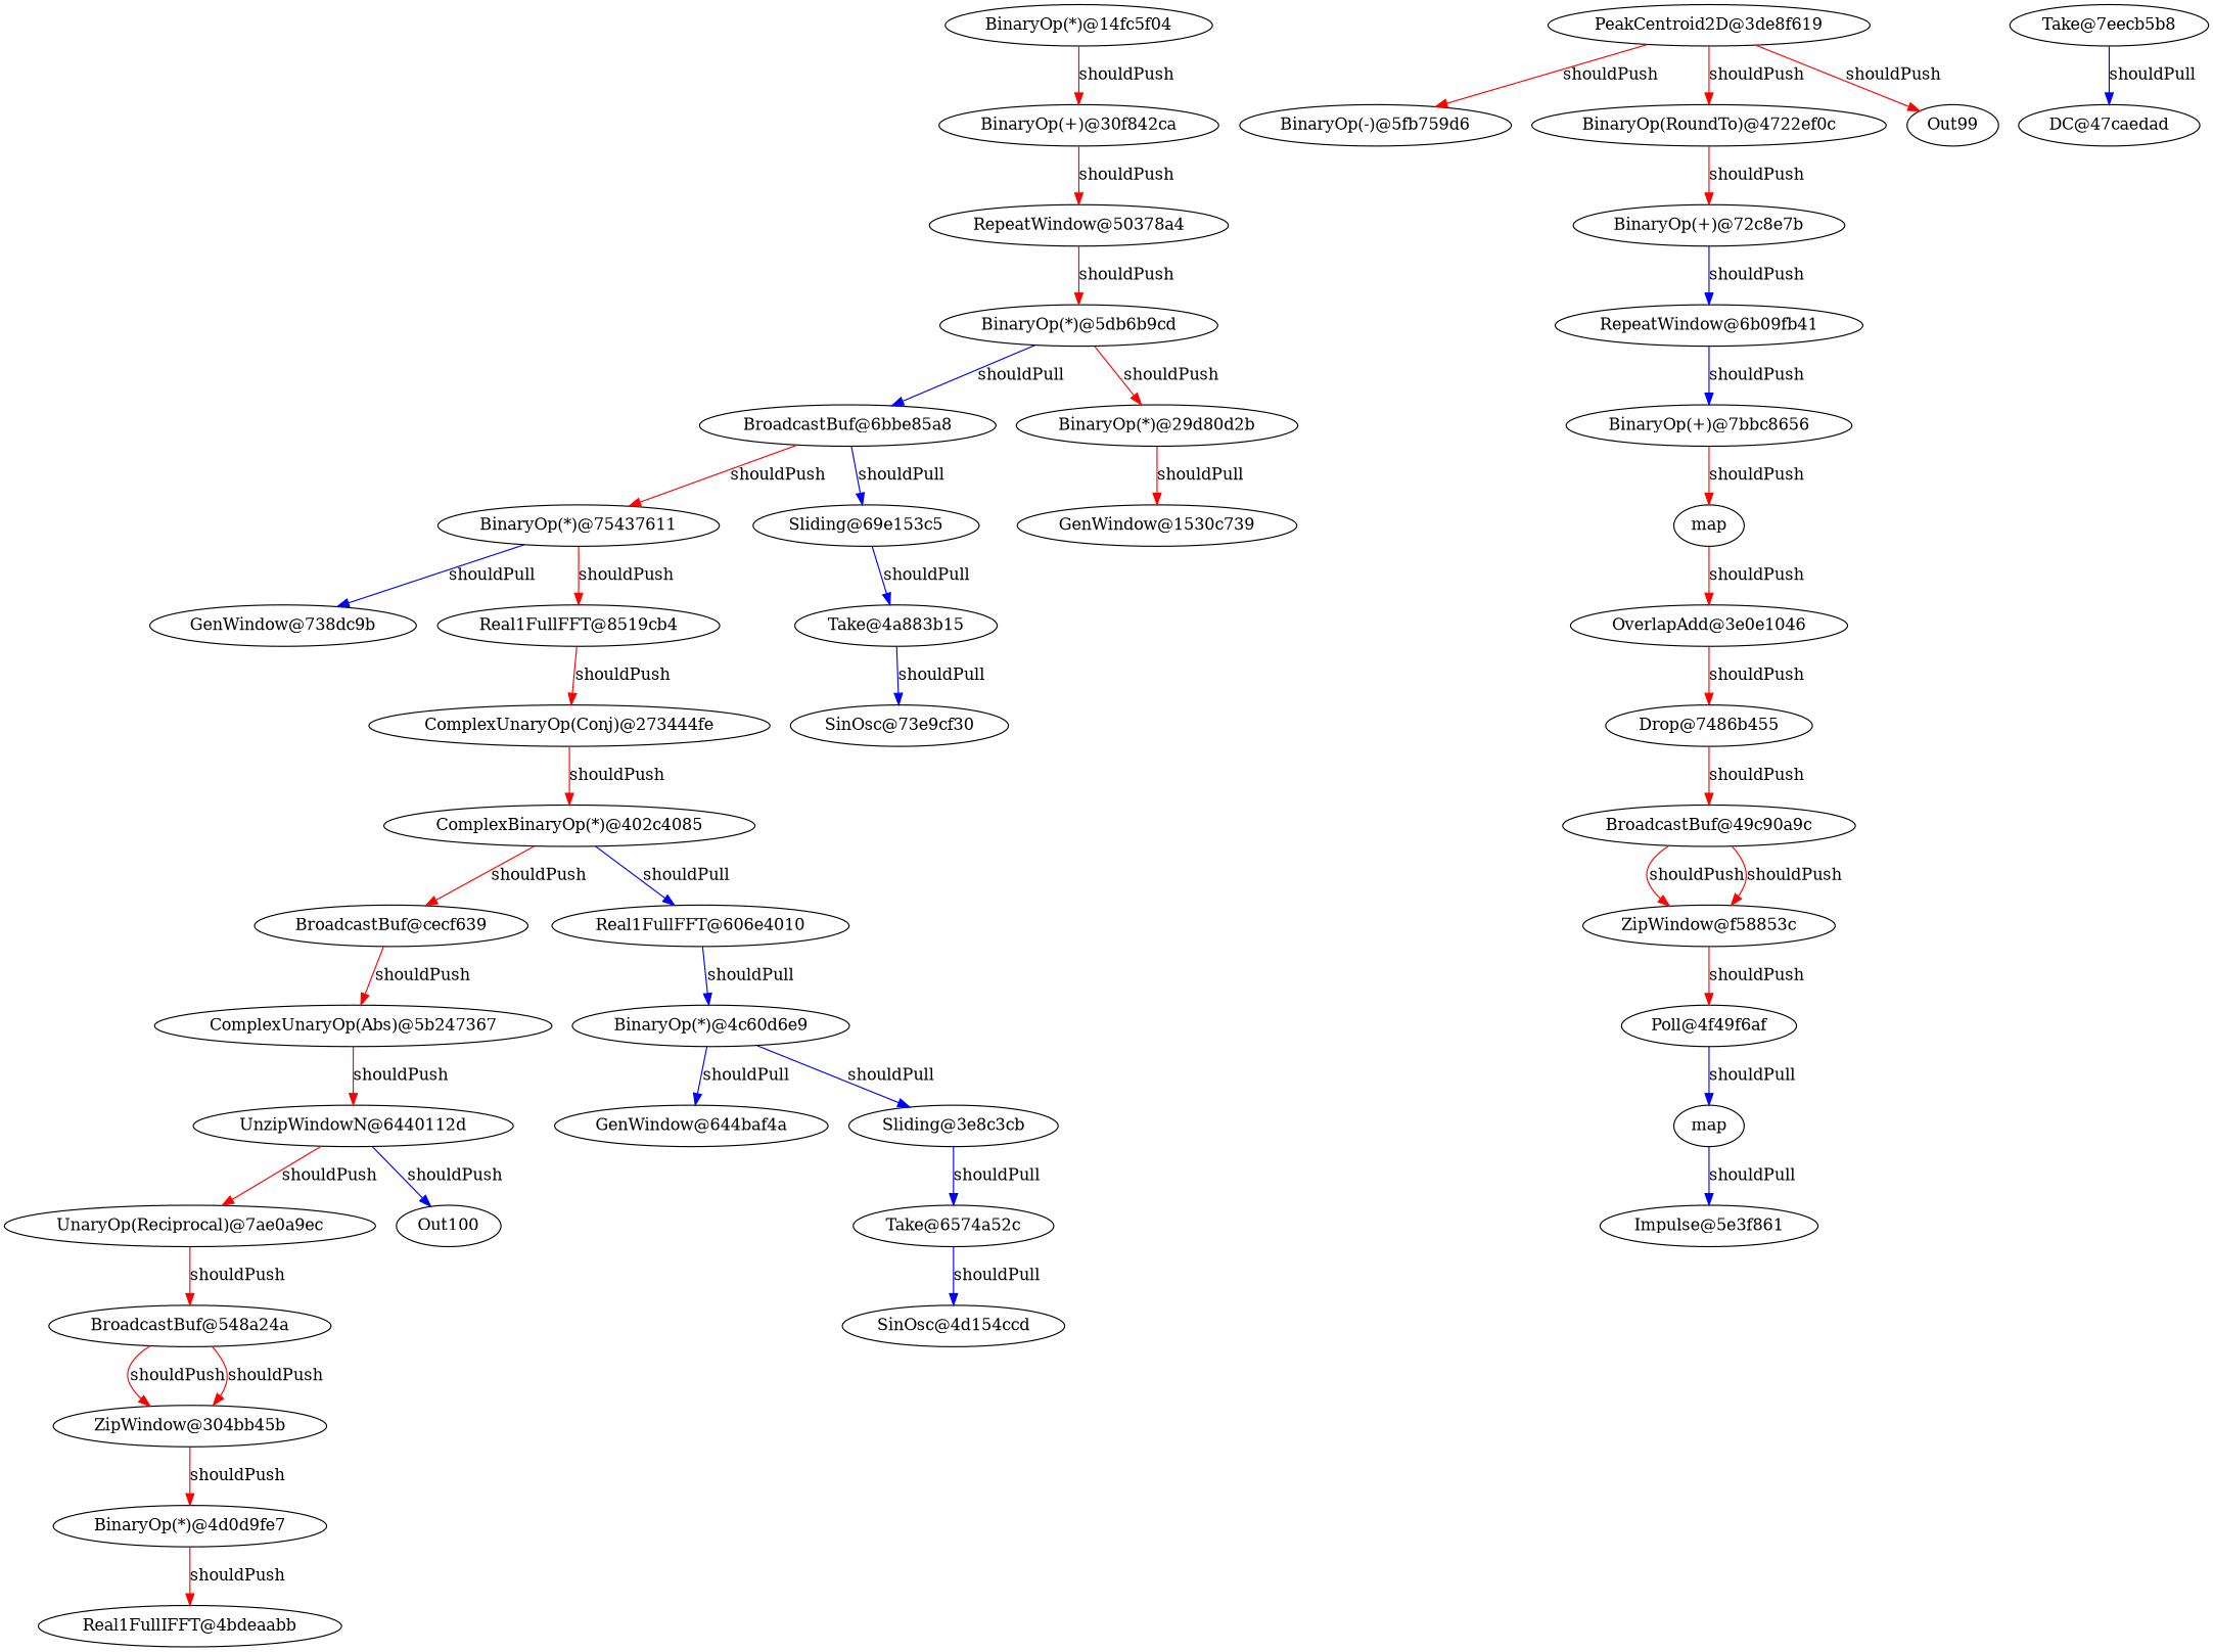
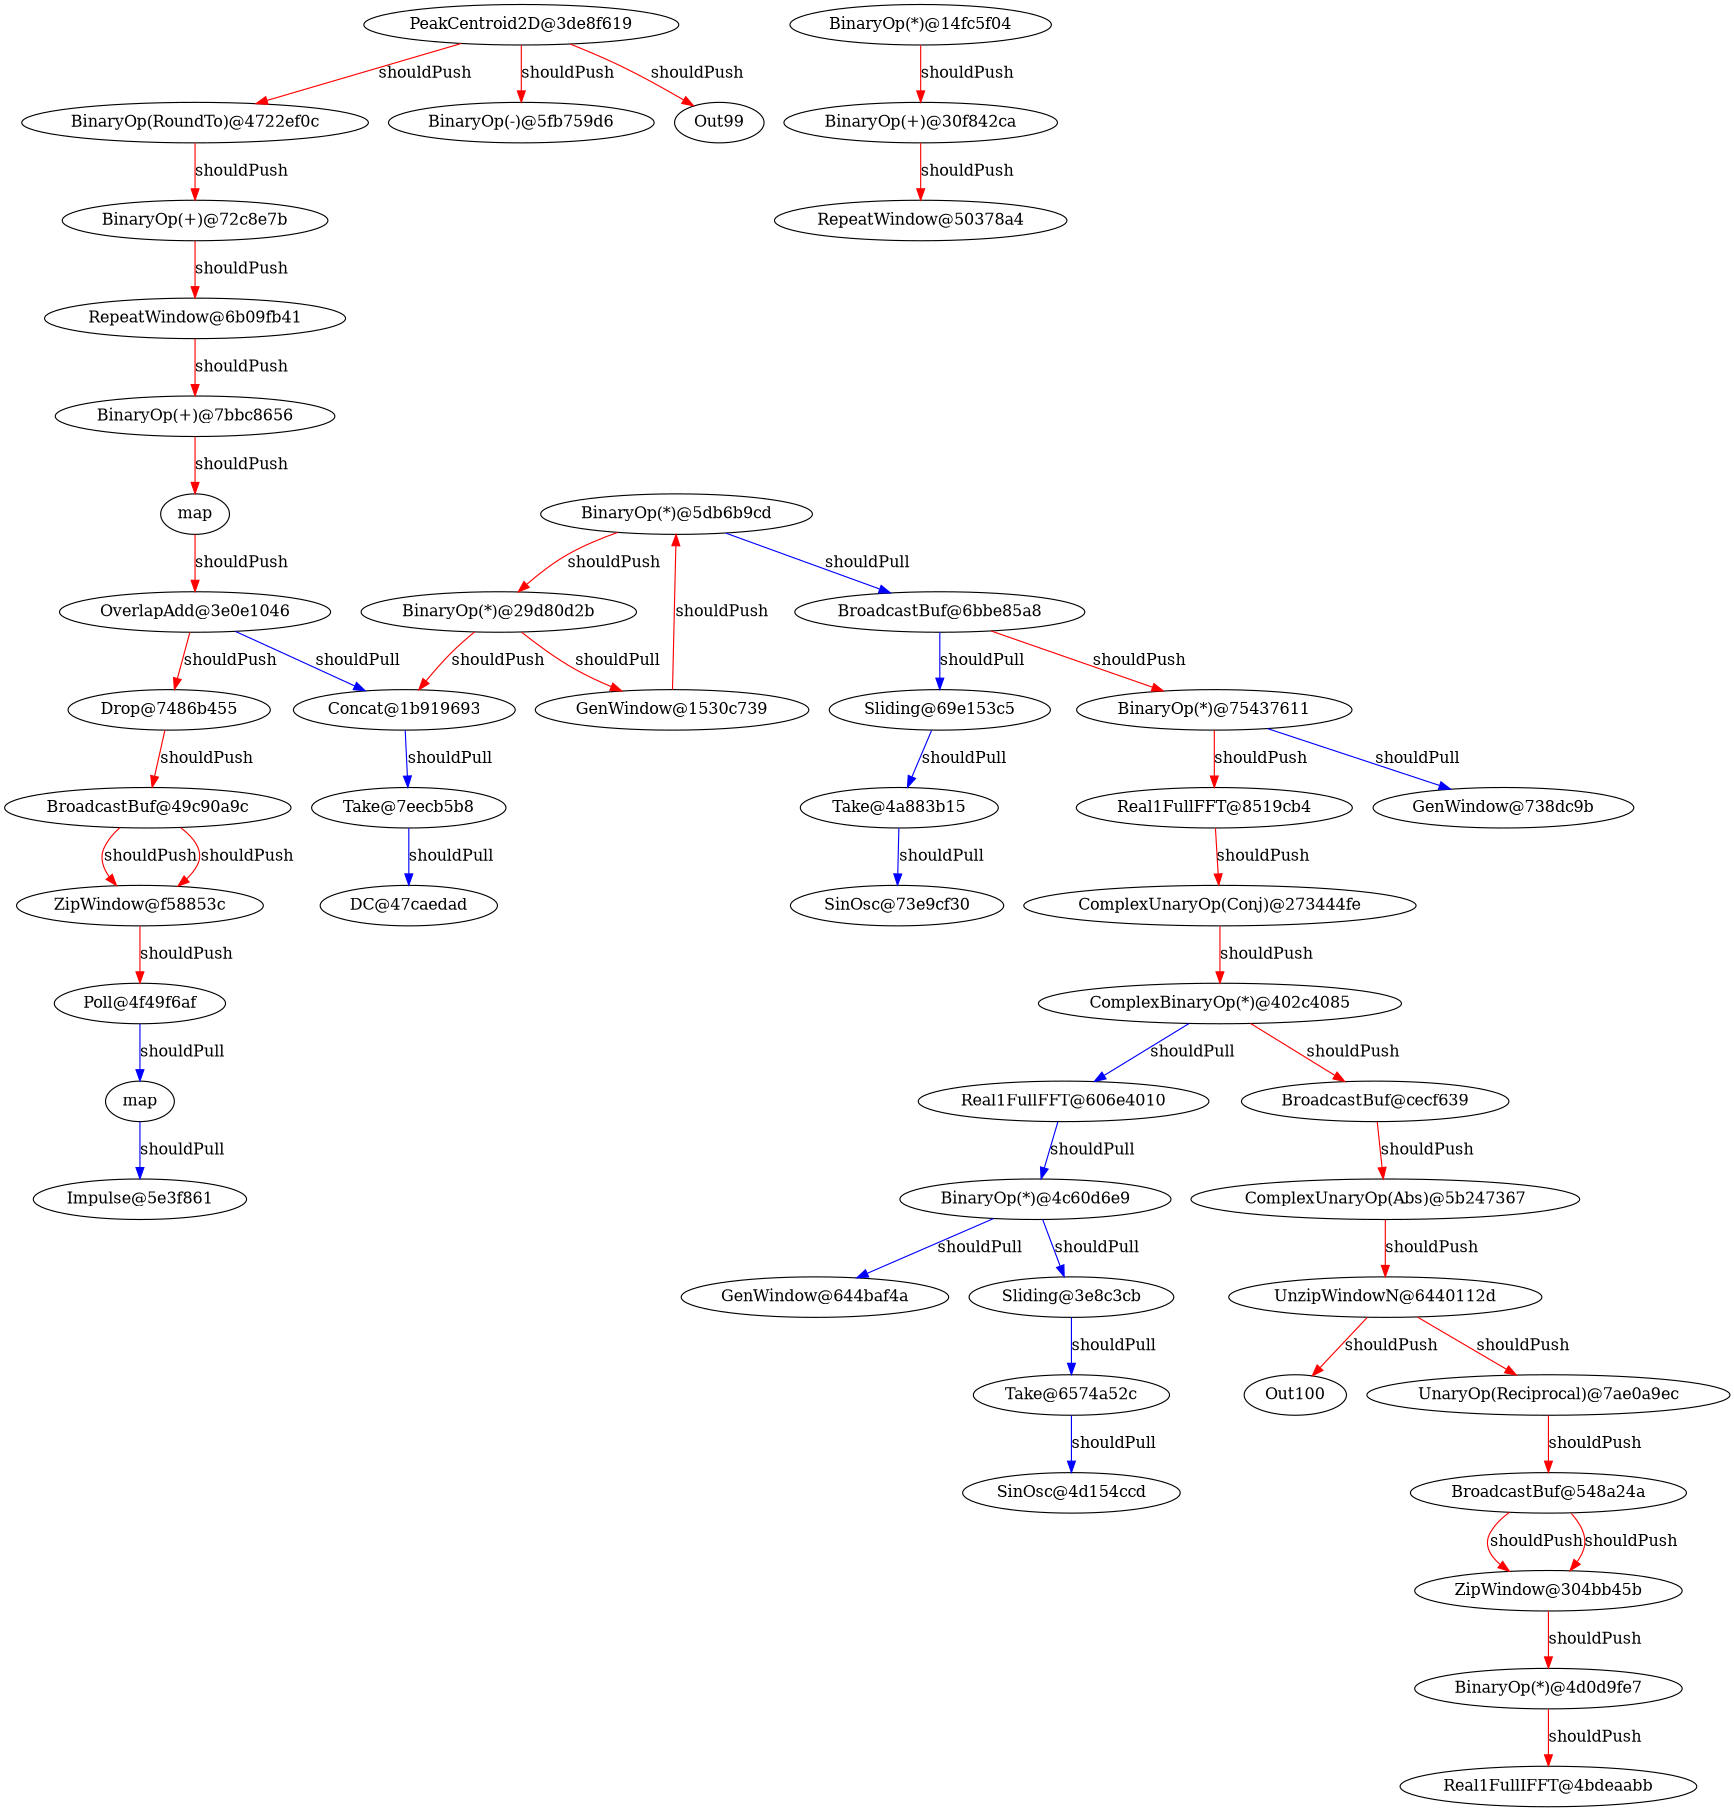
  digraph {
    edge [color=red]
    n1 [label="GenWindow@738dc9b"]
    n2 [label="BinaryOp(*)@4c60d6e9"]
    n3 [label="GenWindow@644baf4a"]
    n4 [label="Sliding@3e8c3cb"]
    n5 [label="Take@6574a52c"]
    n6 [label=map]
    n7 [label="OverlapAdd@3e0e1046"]
+   n8 [label="Concat@1b919693"]
    n9 [label="Drop@7486b455"]
    n10 [label="Take@7eecb5b8"]
    n11 [label="BroadcastBuf@49c90a9c"]
    n12 [label="Poll@4f49f6af"]
    n13 [label=map]
    n14 [label="Impulse@5e3f861"]
    n15 [label="BinaryOp(*)@75437611"]
    n16 [label="Real1FullFFT@8519cb4"]
    n17 [label="ComplexUnaryOp(Conj)@273444fe"]
    n18 [label="SinOsc@4d154ccd"]
    n19 [label="BroadcastBuf@6bbe85a8"]
    n20 [label="Sliding@69e153c5"]
    n21 [label="Take@4a883b15"]
    n22 [label="UnaryOp(Reciprocal)@7ae0a9ec"]
    n23 [label="BroadcastBuf@548a24a"]
    n24 [label="ZipWindow@304bb45b"]
    n25 [label="BinaryOp(-)@5fb759d6"]
    n26 [label="BinaryOp(*)@14fc5f04"]
    n27 [label="BinaryOp(+)@30f842ca"]
    n28 [label="BinaryOp(*)@4d0d9fe7"]
    n29 [label="Real1FullIFFT@4bdeaabb"]
    n30 [label="BinaryOp(*)@5db6b9cd"]
    n31 [label="BinaryOp(*)@29d80d2b"]
    n32 [label="GenWindow@1530c739"]
    n33 [label="SinOsc@73e9cf30"]
    n34 [label="RepeatWindow@6b09fb41"]
    n35 [label="BinaryOp(+)@7bbc8656"]
    n36 [label="PeakCentroid2D@3de8f619"]
    n37 [label="BinaryOp(RoundTo)@4722ef0c"]
    Out99
    n39 [label="RepeatWindow@50378a4"]
    n40 [label="DC@47caedad"]
    n41 [label="ZipWindow@f58853c"]
    n42 [label="ComplexUnaryOp(Abs)@5b247367"]
    n43 [label="UnzipWindowN@6440112d"]
    Out100
    n45 [label="BinaryOp(+)@72c8e7b"]
    n46 [label="ComplexBinaryOp(*)@402c4085"]
    n47 [label="BroadcastBuf@cecf639"]
    n48 [label="Real1FullFFT@606e4010"]
    n2 -> n3 [color=blue label=shouldPull]
    n2 -> n4 [color=blue label=shouldPull]
    n4 -> n5 [color=blue label=shouldPull]
    n5 -> n18 [color=blue label=shouldPull]
    n6 -> n7 [label=shouldPush]
+   n7 -> n8 [color=blue label=shouldPull]
    n7 -> n9 [label=shouldPush]
+   n8 -> n10 [color=blue label=shouldPull]
    n9 -> n11 [label=shouldPush]
    n10 -> n40 [color=blue label=shouldPull]
    n11 -> n41 [label=shouldPush]
    n11 -> n41 [label=shouldPush]
    n12 -> n13 [color=blue label=shouldPull]
    n13 -> n14 [color=blue label=shouldPull]
    n15 -> n1 [color=blue label=shouldPull]
    n15 -> n16 [label=shouldPush]
    n16 -> n17 [label=shouldPush]
    n17 -> n46 [label=shouldPush]
    n19 -> n15 [label=shouldPush]
    n19 -> n20 [color=blue label=shouldPull]
    n20 -> n21 [color=blue label=shouldPull]
    n21 -> n33 [color=blue label=shouldPull]
    n22 -> n23 [label=shouldPush]
    n23 -> n24 [label=shouldPush]
    n23 -> n24 [label=shouldPush]
    n24 -> n28 [label=shouldPush]
    n26 -> n27 [label=shouldPush]
    n27 -> n39 [label=shouldPush]
    n28 -> n29 [label=shouldPush]
    n30 -> n19 [color=blue label=shouldPull]
    n30 -> n31 [label=shouldPush]
+   n31 -> n8 [label=shouldPush]
    n31 -> n32 [label=shouldPull]
-   n34 -> n35 [color=blue label=shouldPush]
+   n34 -> n35 [label=shouldPush]
    n35 -> n6 [label=shouldPush]
    n36 -> n25 [label=shouldPush]
    n36 -> n37 [label=shouldPush]
    n36 -> Out99 [label=shouldPush]
    n37 -> n45 [label=shouldPush]
-   n39 -> n30 [label=shouldPush]
+   n32 -> n30 [label=shouldPush]
    n41 -> n12 [label=shouldPush]
    n42 -> n43 [label=shouldPush]
    n43 -> n22 [label=shouldPush]
-   n43 -> Out100 [color=blue label=shouldPush]
-   n45 -> n34 [color=blue label=shouldPush]
+   n43 -> Out100 [label=shouldPush]
+   n45 -> n34 [label=shouldPush]
    n46 -> n47 [label=shouldPush]
    n46 -> n48 [color=blue label=shouldPull]
    n47 -> n42 [label=shouldPush]
    n48 -> n2 [color=blue label=shouldPull]
  }
